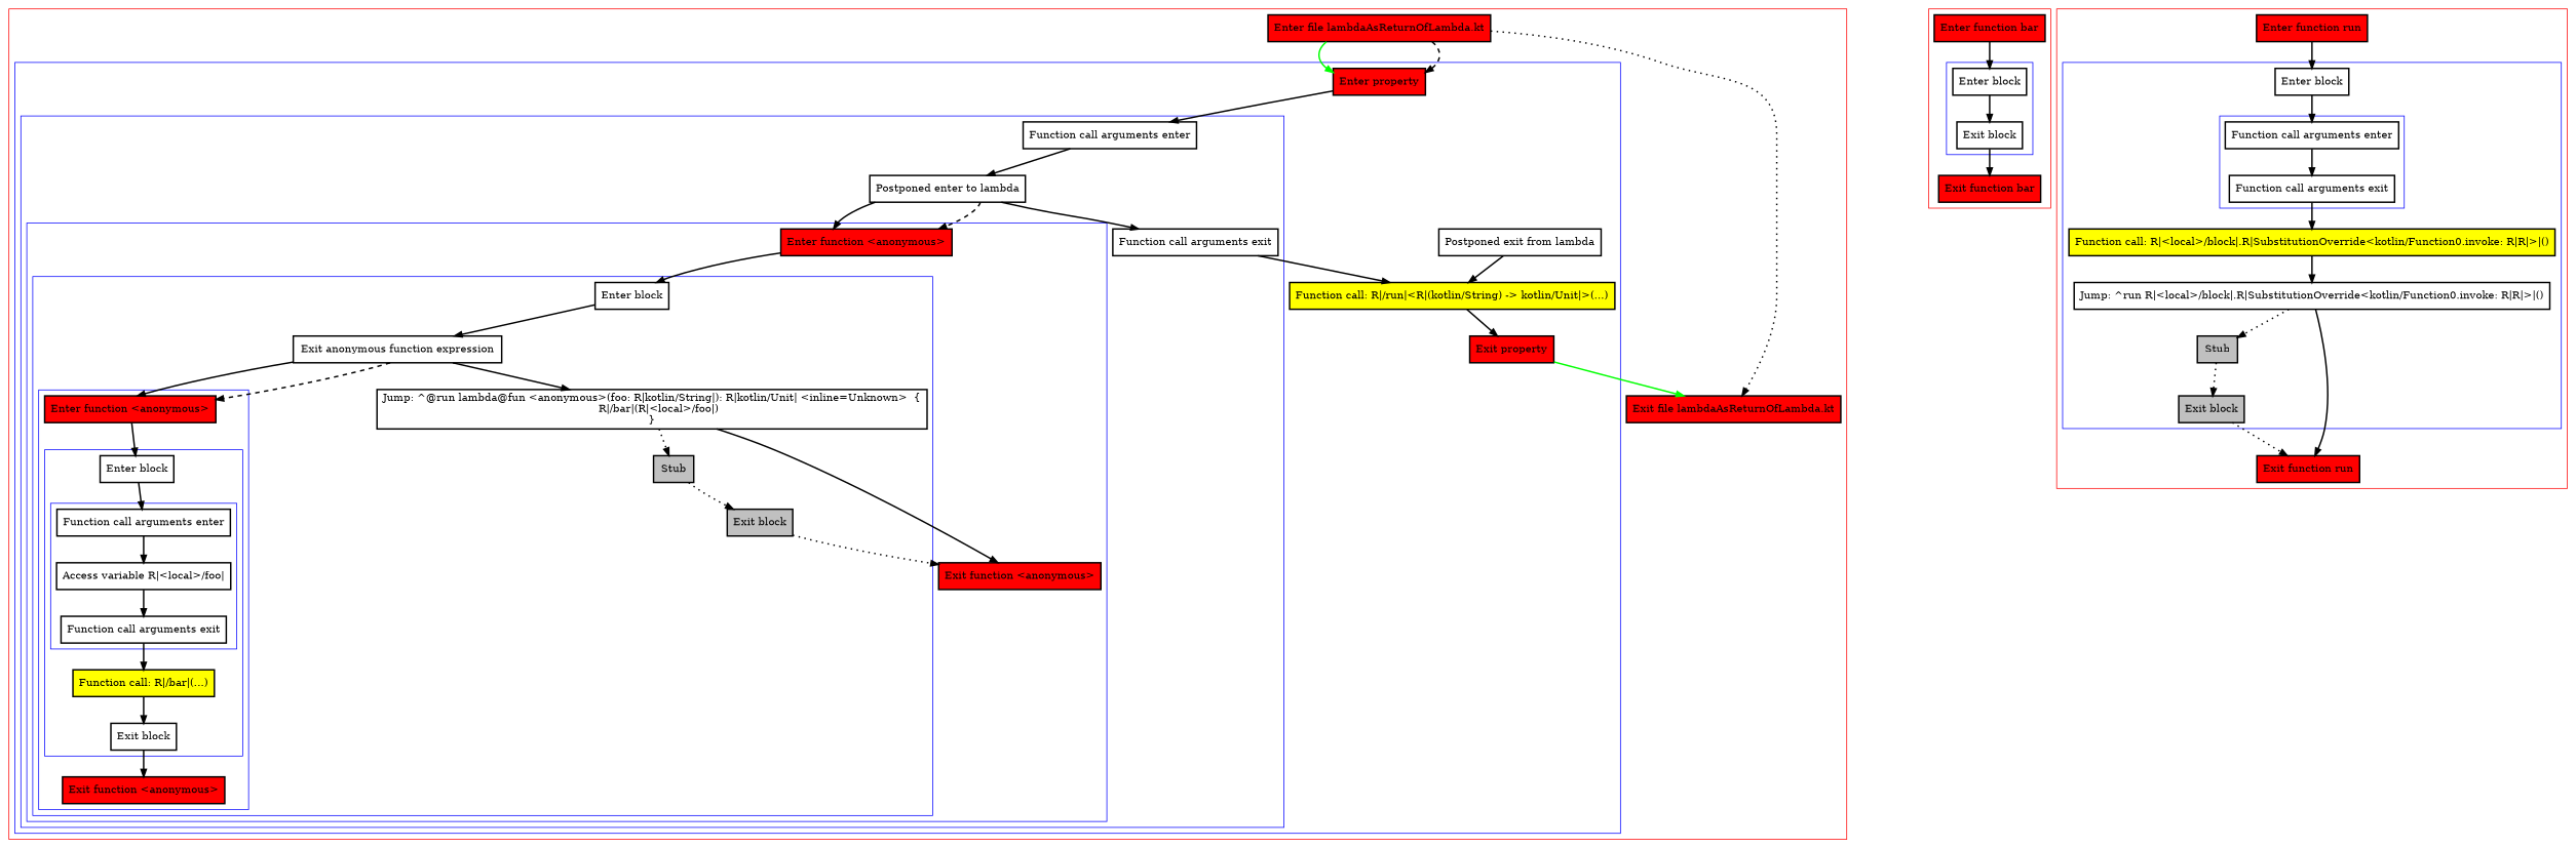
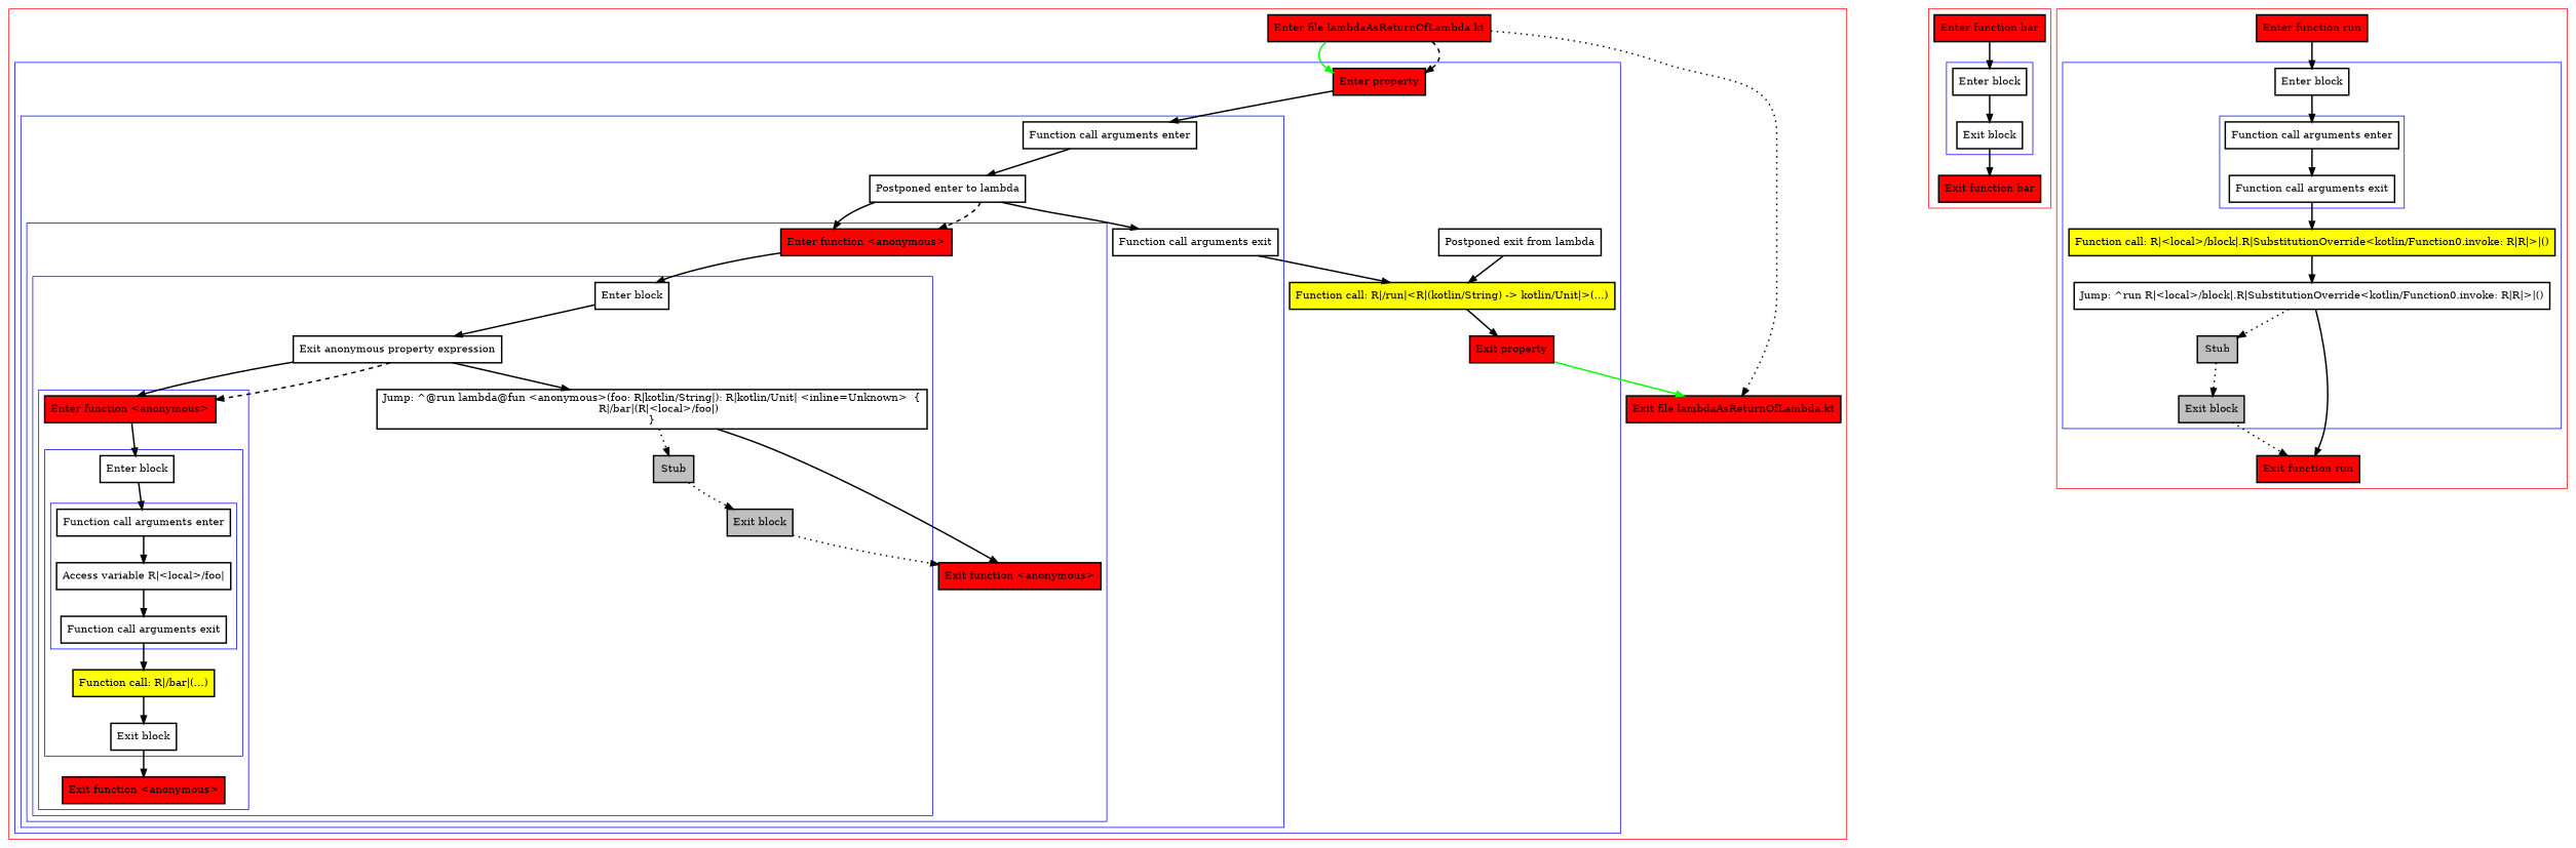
  digraph {
    nodesep=3
    node [penwidth=2 shape=box style=filled]
    edge [penwidth=2]
    n1 [label="Function call arguments enter" style=""]
    n2 [label="Access variable R|<local>/foo|" style=""]
    n3 [label="Function call arguments exit" style=""]
    n4 [label="Enter block" style=""]
    n5 [fillcolor=yellow label="Function call: R|/bar|(...)"]
    n6 [label="Exit block" style=""]
    n7 [fillcolor=red label="Enter function <anonymous>"]
    n8 [fillcolor=red label="Exit function <anonymous>"]
    n9 [label="Enter block" style=""]
-   n10 [label="Exit anonymous function expression" style=""]
+   n10 [label="Exit anonymous property expression" style=""]
    n11 [label="Jump: ^@run lambda@fun <anonymous>(foo: R|kotlin/String|): R|kotlin/Unit| <inline=Unknown>  {\n    R|/bar|(R|<local>/foo|)\n}\n" style=""]
    n12 [fillcolor=gray label=Stub]
    n13 [fillcolor=gray label="Exit block"]
    n14 [fillcolor=red label="Enter function <anonymous>"]
    n15 [fillcolor=red label="Exit function <anonymous>"]
    n16 [label="Function call arguments enter" style=""]
    n17 [label="Postponed enter to lambda" style=""]
    n18 [label="Function call arguments exit" style=""]
    n19 [fillcolor=red label="Enter property"]
    n20 [label="Postponed exit from lambda" style=""]
    n21 [fillcolor=yellow label="Function call: R|/run|<R|(kotlin/String) -> kotlin/Unit|>(...)"]
    n22 [fillcolor=red label="Exit property"]
    n23 [fillcolor=red label="Enter file lambdaAsReturnOfLambda.kt"]
    n24 [fillcolor=red label="Exit file lambdaAsReturnOfLambda.kt"]
    n25 [label="Enter block" style=""]
    n26 [label="Exit block" style=""]
    n27 [fillcolor=red label="Enter function bar"]
    n28 [fillcolor=red label="Exit function bar"]
    n29 [label="Function call arguments enter" style=""]
    n30 [label="Function call arguments exit" style=""]
    n31 [label="Enter block" style=""]
    n32 [fillcolor=yellow label="Function call: R|<local>/block|.R|SubstitutionOverride<kotlin/Function0.invoke: R|R|>|()"]
    n33 [label="Jump: ^run R|<local>/block|.R|SubstitutionOverride<kotlin/Function0.invoke: R|R|>|()" style=""]
    n34 [fillcolor=gray label=Stub]
    n35 [fillcolor=gray label="Exit block"]
    n36 [fillcolor=red label="Enter function run"]
    n37 [fillcolor=red label="Exit function run"]
    subgraph cluster_1 {
      color=red
      n23
      n24
      subgraph cluster_2 {
        color=blue
        n19
        n20
        n21
        n22
        subgraph cluster_3 {
          color=blue
          n16
          n17
          n18
          subgraph cluster_4 {
            color=blue
            n14
            n15
            subgraph cluster_5 {
              color=blue
              n9
              n10
              n11
              n12
              n13
              subgraph cluster_6 {
                color=blue
                n7
                n8
                subgraph cluster_7 {
                  color=blue
                  n4
                  n5
                  n6
                  subgraph cluster_8 {
                    color=blue
                    n1
                    n2
                    n3
                  }
                }
              }
            }
          }
        }
      }
    }
    subgraph cluster_9 {
      color=red
      n27
      n28
      subgraph cluster_10 {
        color=blue
        n25
        n26
      }
    }
    subgraph cluster_11 {
      color=red
      n36
      n37
      subgraph cluster_12 {
        color=blue
        n31
        n32
        n33
        n34
        n35
        subgraph cluster_13 {
          color=blue
          n29
          n30
        }
      }
    }
    n1 -> n2
    n2 -> n3
    n3 -> n5
    n4 -> n1
    n5 -> n6
    n6 -> n8
    n7 -> n4
    n9 -> n10
    n10 -> n7
    n10 -> n7 [style=dashed]
    n10 -> n11
    n11 -> n12 [style=dotted]
    n11 -> n15
    n12 -> n13 [style=dotted]
    n13 -> n15 [style=dotted]
    n14 -> n9
    n16 -> n17
    n17 -> n14
    n17 -> n14 [style=dashed]
    n17 -> n18
    n18 -> n21
    n19 -> n16
    n20 -> n21
    n21 -> n22
    n22 -> n24 [color=green]
    n23 -> n19 [color=green]
    n23 -> n19 [style=dashed]
    n23 -> n24 [style=dotted]
    n25 -> n26
    n26 -> n28
    n27 -> n25
    n29 -> n30
    n30 -> n32
    n31 -> n29
    n32 -> n33
    n33 -> n34 [style=dotted]
    n33 -> n37
    n34 -> n35 [style=dotted]
    n35 -> n37 [style=dotted]
    n36 -> n31
  }
